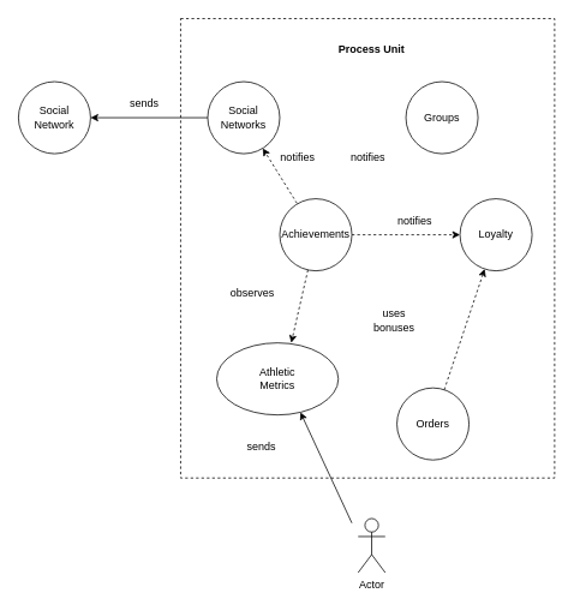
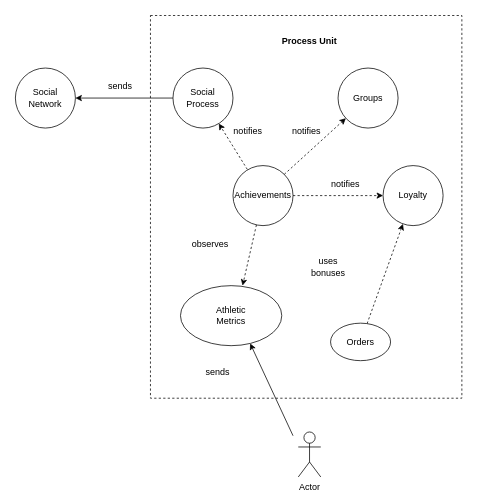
  <mxCell id="0" />
  <mxCell id="1" parent="0" />
  <mxCell id="2" value="" style="html=1;dashed=1;" vertex="1" parent="1"><mxGeometry x="200" y="20" width="415" height="510" as="geometry" /></mxCell>
  <mxCell id="3" value="&lt;b&gt;Process Unit&lt;/b&gt;" style="text;html=1;strokeColor=none;fillColor=none;align=center;verticalAlign=middle;whiteSpace=wrap;rounded=0;" vertex="1" parent="1"><mxGeometry x="357" y="40" width="110" height="30" as="geometry" /></mxCell>
  <mxCell id="4" value="Actor" style="shape=umlActor;verticalLabelPosition=bottom;verticalAlign=top;html=1;" vertex="1" parent="1"><mxGeometry x="397" y="575" width="30" height="60" as="geometry" /></mxCell>
  <mxCell id="5" value="" style="endArrow=classic;html=1;rounded=0;entryX=0.688;entryY=0.963;entryDx=0;entryDy=0;entryPerimeter=0;" edge="1" parent="1" target="7"><mxGeometry width="50" height="50" relative="1" as="geometry"><mxPoint x="390" y="580" as="sourcePoint" /><mxPoint x="457" y="200" as="targetPoint" /></mxGeometry></mxCell>
- <mxCell id="6" value="&lt;span style=&quot;&quot;&gt;Orders&lt;/span&gt;" style="ellipse;whiteSpace=wrap;html=1;aspect=fixed;" vertex="1" parent="1"><mxGeometry x="440" y="430" width="80" height="80" as="geometry" /></mxCell>
+ <mxCell id="6" value="&lt;span style=&quot;&quot;&gt;Orders&lt;/span&gt;" style="ellipse;whiteSpace=wrap;html=1;aspect=fixed;" vertex="1" parent="1"><mxGeometry x="440" y="430" width="80" height="50" as="geometry" /></mxCell>
  <mxCell id="7" value="Athletic&lt;br style=&quot;border-color: var(--border-color);&quot;&gt;Metrics" style="ellipse;whiteSpace=wrap;html=1;aspect=fixed;" vertex="1" parent="1"><mxGeometry x="240" y="380" width="135" height="80" as="geometry" /></mxCell>
  <mxCell id="8" value="sends" style="text;html=1;strokeColor=none;fillColor=none;align=center;verticalAlign=middle;whiteSpace=wrap;rounded=0;dashed=1;" vertex="1" parent="1"><mxGeometry x="260" y="480" width="60" height="30" as="geometry" /></mxCell>
  <mxCell id="9" value="&lt;span style=&quot;&quot;&gt;Achievements&lt;/span&gt;" style="ellipse;whiteSpace=wrap;html=1;aspect=fixed;" vertex="1" parent="1"><mxGeometry x="310" y="220" width="80" height="80" as="geometry" /></mxCell>
  <mxCell id="10" value="observes" style="text;html=1;strokeColor=none;fillColor=none;align=center;verticalAlign=middle;whiteSpace=wrap;rounded=0;dashed=1;" vertex="1" parent="1"><mxGeometry x="250" y="310" width="60" height="30" as="geometry" /></mxCell>
  <mxCell id="11" value="" style="endArrow=classic;html=1;rounded=0;dashed=1;entryX=0.613;entryY=0;entryDx=0;entryDy=0;entryPerimeter=0;" edge="1" parent="1" source="9" target="7"><mxGeometry width="50" height="50" relative="1" as="geometry"><mxPoint x="310" y="210" as="sourcePoint" /><mxPoint x="63.4" y="169.997" as="targetPoint" /></mxGeometry></mxCell>
  <mxCell id="12" value="" style="endArrow=classic;html=1;rounded=0;dashed=1;entryX=0;entryY=0.5;entryDx=0;entryDy=0;" edge="1" parent="1" target="13"><mxGeometry width="50" height="50" relative="1" as="geometry"><mxPoint x="390" y="260" as="sourcePoint" /><mxPoint x="73.4" y="179.997" as="targetPoint" /></mxGeometry></mxCell>
  <mxCell id="13" value="Loyalty" style="ellipse;whiteSpace=wrap;html=1;aspect=fixed;" vertex="1" parent="1"><mxGeometry x="510" y="220" width="80" height="80" as="geometry" /></mxCell>
  <mxCell id="14" value="" style="endArrow=classic;html=1;rounded=0;dashed=1;" edge="1" parent="1" target="13" source="6"><mxGeometry width="50" height="50" relative="1" as="geometry"><mxPoint x="530" y="190" as="sourcePoint" /><mxPoint x="542.845" y="260.645" as="targetPoint" /></mxGeometry></mxCell>
  <mxCell id="15" value="uses bonuses" style="text;html=1;strokeColor=none;fillColor=none;align=center;verticalAlign=middle;whiteSpace=wrap;rounded=0;dashed=1;" vertex="1" parent="1"><mxGeometry x="407" y="340" width="60" height="30" as="geometry" /></mxCell>
  <mxCell id="16" value="notifies" style="text;html=1;strokeColor=none;fillColor=none;align=center;verticalAlign=middle;whiteSpace=wrap;rounded=0;dashed=1;" vertex="1" parent="1"><mxGeometry x="430" y="230" width="60" height="30" as="geometry" /></mxCell>
  <mxCell id="17" value="&lt;span style=&quot;&quot;&gt;Groups&lt;/span&gt;" style="ellipse;whiteSpace=wrap;html=1;aspect=fixed;" vertex="1" parent="1"><mxGeometry x="450" y="90" width="80" height="80" as="geometry" /></mxCell>
- <mxCell id="18" value="&lt;span style=&quot;&quot;&gt;Social Networks&lt;/span&gt;" style="ellipse;whiteSpace=wrap;html=1;aspect=fixed;" vertex="1" parent="1"><mxGeometry x="230" y="90" width="80" height="80" as="geometry" /></mxCell>
+ <mxCell id="18" value="&lt;span style=&quot;&quot;&gt;Social Process&lt;/span&gt;" style="ellipse;whiteSpace=wrap;html=1;aspect=fixed;" vertex="1" parent="1"><mxGeometry x="230" y="90" width="80" height="80" as="geometry" /></mxCell>
  <mxCell id="19" value="&lt;span style=&quot;&quot;&gt;Social Network&lt;/span&gt;" style="ellipse;whiteSpace=wrap;html=1;aspect=fixed;" vertex="1" parent="1"><mxGeometry x="20" y="90" width="80" height="80" as="geometry" /></mxCell>
+ <mxCell id="20" value="" style="endArrow=classic;html=1;rounded=0;dashed=1;exitX=1;exitY=0;exitDx=0;exitDy=0;" edge="1" parent="1" source="9" target="17"><mxGeometry width="50" height="50" relative="1" as="geometry"><mxPoint x="400" y="270" as="sourcePoint" /><mxPoint x="520" y="270" as="targetPoint" /></mxGeometry></mxCell>
  <mxCell id="21" value="" style="endArrow=classic;html=1;rounded=0;dashed=1;exitX=0.238;exitY=0.063;exitDx=0;exitDy=0;exitPerimeter=0;" edge="1" parent="1" source="9" target="18"><mxGeometry width="50" height="50" relative="1" as="geometry"><mxPoint x="388.284" y="241.716" as="sourcePoint" /><mxPoint x="470.414" y="166.92" as="targetPoint" /></mxGeometry></mxCell>
  <mxCell id="22" value="notifies" style="text;html=1;strokeColor=none;fillColor=none;align=center;verticalAlign=middle;whiteSpace=wrap;rounded=0;dashed=1;" vertex="1" parent="1"><mxGeometry x="377.5" y="160" width="60" height="30" as="geometry" /></mxCell>
  <mxCell id="23" value="notifies" style="text;html=1;strokeColor=none;fillColor=none;align=center;verticalAlign=middle;whiteSpace=wrap;rounded=0;dashed=1;" vertex="1" parent="1"><mxGeometry x="300" y="160" width="60" height="30" as="geometry" /></mxCell>
  <mxCell id="24" value="" style="endArrow=classic;html=1;rounded=0;exitX=0;exitY=0.5;exitDx=0;exitDy=0;" edge="1" parent="1" source="18" target="19"><mxGeometry width="50" height="50" relative="1" as="geometry"><mxPoint x="400" y="590" as="sourcePoint" /><mxPoint x="305.04" y="467.04" as="targetPoint" /></mxGeometry></mxCell>
  <mxCell id="25" value="sends" style="text;html=1;strokeColor=none;fillColor=none;align=center;verticalAlign=middle;whiteSpace=wrap;rounded=0;dashed=1;" vertex="1" parent="1"><mxGeometry x="130" y="100" width="60" height="30" as="geometry" /></mxCell>
